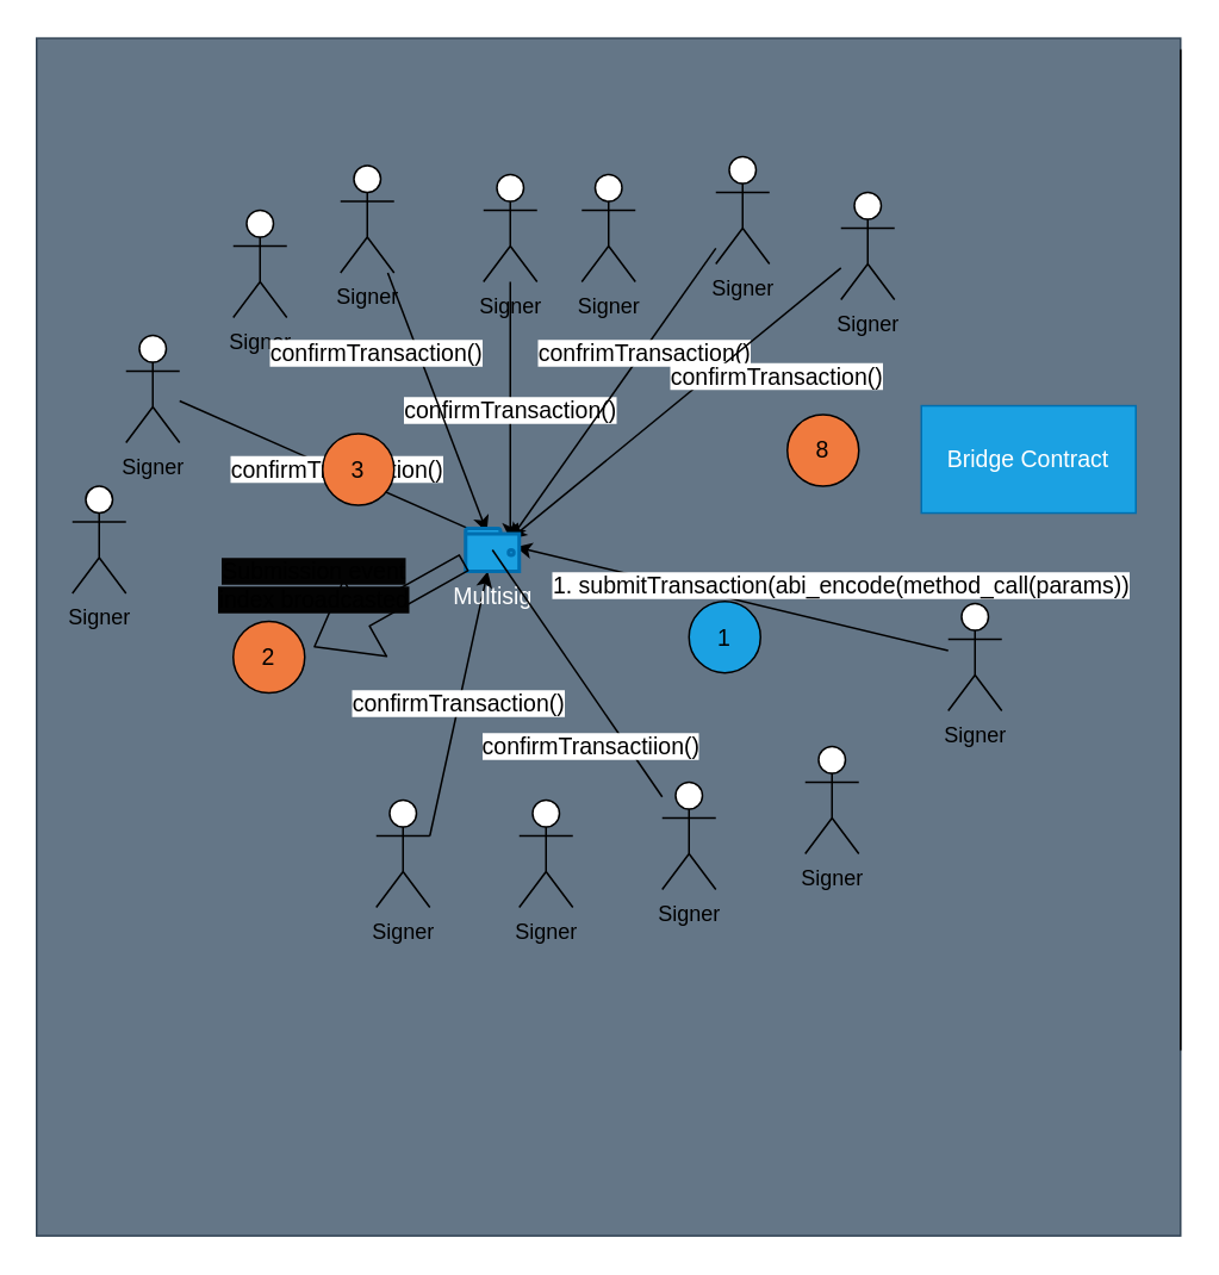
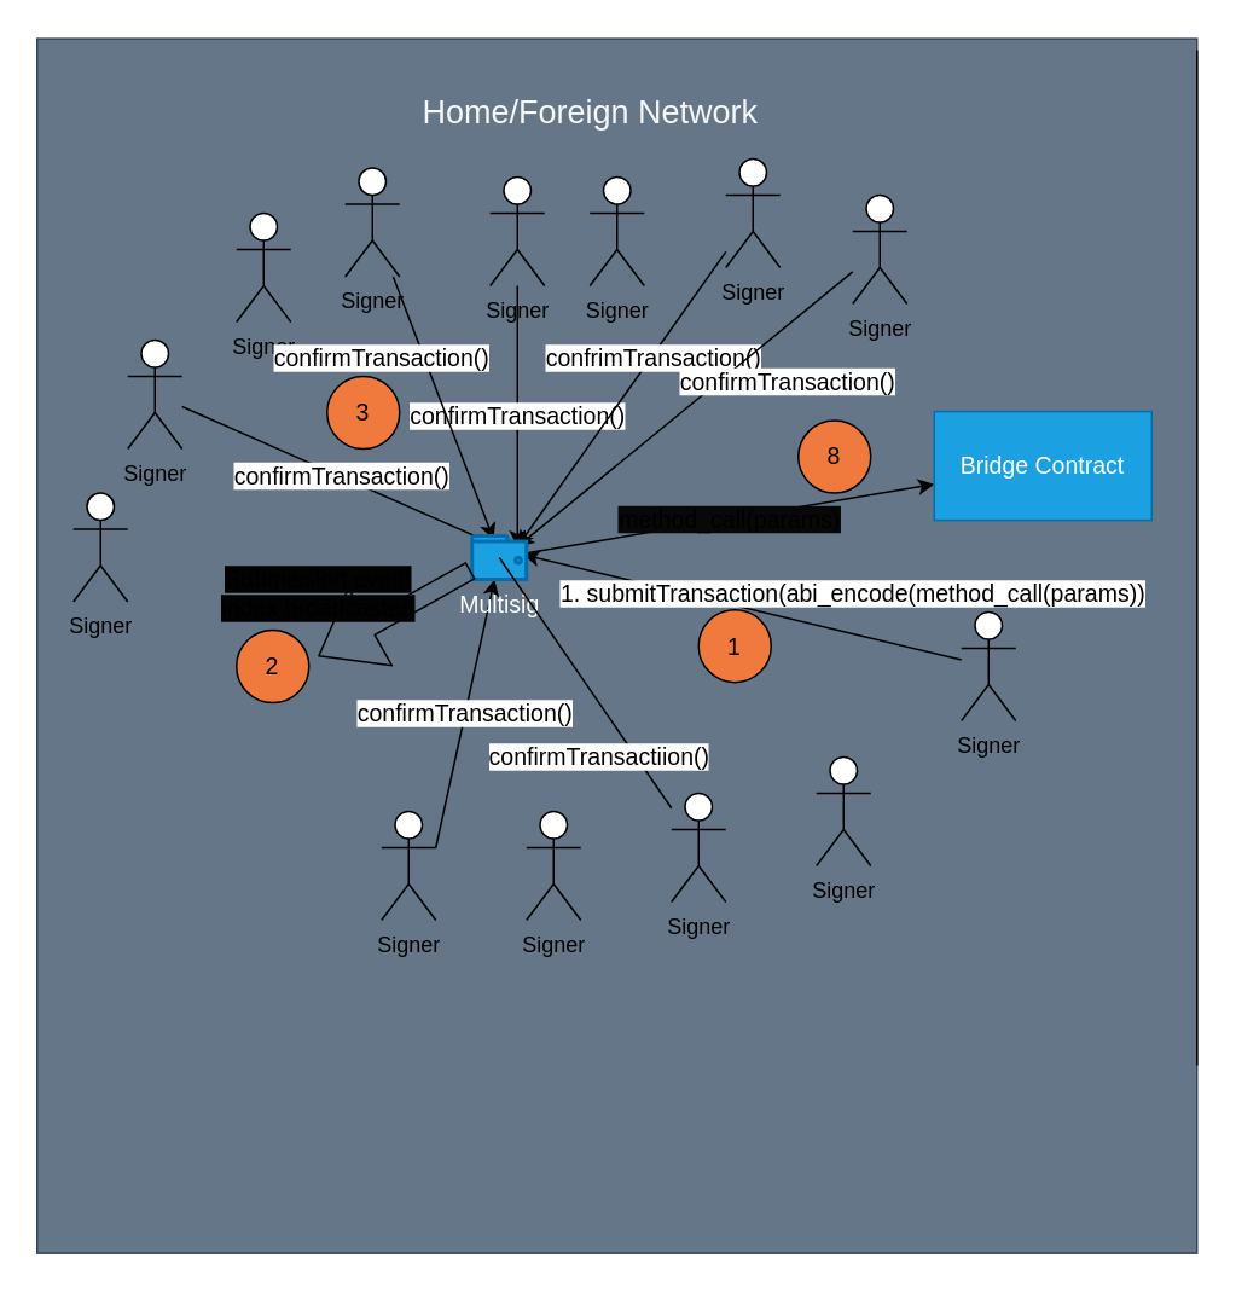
  <mxCell id="0" />
  <mxCell id="1" parent="0" />
  <mxCell id="2" value="" style="rounded=0;whiteSpace=wrap;html=1;labelBackgroundColor=none;fontSize=18;direction=south;fillColor=#647687;strokeColor=#314354;fontColor=#ffffff;" parent="1" vertex="1"><mxGeometry x="20" y="20.75" width="640" height="670" as="geometry" /></mxCell>
  <mxCell id="3" value="" style="endArrow=none;html=1;labelBackgroundColor=#FFFFFF;fontSize=18;fontColor=#F7F7F7;" parent="1" edge="1"><mxGeometry width="50" height="50" relative="1" as="geometry"><mxPoint x="660" y="27" as="sourcePoint" /><mxPoint x="660" y="587" as="targetPoint" /></mxGeometry></mxCell>
+ <mxCell id="4" value="Home/Foreign Network" style="text;html=1;align=center;verticalAlign=middle;resizable=0;points=[];autosize=1;strokeColor=none;fillColor=none;fontSize=18;fontColor=#F7F7F7;" parent="1" vertex="1"><mxGeometry x="225" y="47" width="200" height="30" as="geometry" /></mxCell>
  <mxCell id="5" value="confirmTransaction()" style="edgeStyle=none;html=1;fontSize=13;startArrow=none;exitX=1;exitY=0.333;exitDx=0;exitDy=0;exitPerimeter=0;" edge="1" parent="1" source="6" target="27"><mxGeometry relative="1" as="geometry"><mxPoint x="290" y="310.333" as="targetPoint" /></mxGeometry></mxCell>
  <mxCell id="6" value="Signer" style="shape=umlActor;verticalLabelPosition=bottom;verticalAlign=top;html=1;outlineConnect=0;" vertex="1" parent="1"><mxGeometry x="210" y="447" width="30" height="60" as="geometry" /></mxCell>
  <mxCell id="7" value="1. submitTransaction(abi_encode(method_call(params))" style="edgeStyle=none;html=1;entryX=0.937;entryY=0.431;entryDx=0;entryDy=0;entryPerimeter=0;fontSize=13;" edge="1" parent="1" source="8" target="27"><mxGeometry x="-0.463" y="-21" relative="1" as="geometry"><mxPoint as="offset" /></mxGeometry></mxCell>
  <mxCell id="8" value="Signer" style="shape=umlActor;verticalLabelPosition=bottom;verticalAlign=top;html=1;outlineConnect=0;" vertex="1" parent="1"><mxGeometry x="530" y="337" width="30" height="60" as="geometry" /></mxCell>
  <mxCell id="9" value="Signer" style="shape=umlActor;verticalLabelPosition=bottom;verticalAlign=top;html=1;outlineConnect=0;" vertex="1" parent="1"><mxGeometry x="40" y="271.38" width="30" height="60" as="geometry" /></mxCell>
  <mxCell id="10" value="Signer" style="shape=umlActor;verticalLabelPosition=bottom;verticalAlign=top;html=1;outlineConnect=0;" vertex="1" parent="1"><mxGeometry x="290" y="447" width="30" height="60" as="geometry" /></mxCell>
  <mxCell id="11" value="confirmTransaction()" style="edgeStyle=none;html=1;entryX=0.75;entryY=0.1;entryDx=0;entryDy=0;entryPerimeter=0;fontSize=13;" edge="1" parent="1" source="12"><mxGeometry relative="1" as="geometry"><mxPoint x="285" y="301" as="targetPoint" /></mxGeometry></mxCell>
  <mxCell id="12" value="Signer" style="shape=umlActor;verticalLabelPosition=bottom;verticalAlign=top;html=1;outlineConnect=0;" vertex="1" parent="1"><mxGeometry x="270" y="97" width="30" height="60" as="geometry" /></mxCell>
  <mxCell id="13" value="Signer" style="shape=umlActor;verticalLabelPosition=bottom;verticalAlign=top;html=1;outlineConnect=0;" vertex="1" parent="1"><mxGeometry x="370" y="437" width="30" height="60" as="geometry" /></mxCell>
  <mxCell id="14" value="Signer" style="shape=umlActor;verticalLabelPosition=bottom;verticalAlign=top;html=1;outlineConnect=0;" vertex="1" parent="1"><mxGeometry x="450" y="417" width="30" height="60" as="geometry" /></mxCell>
  <mxCell id="15" value="confirmTransaction()" style="edgeStyle=none;html=1;entryX=0.25;entryY=0.1;entryDx=0;entryDy=0;entryPerimeter=0;fontSize=13;" edge="1" parent="1" source="16"><mxGeometry relative="1" as="geometry"><mxPoint x="275" y="301" as="targetPoint" /></mxGeometry></mxCell>
  <mxCell id="16" value="Signer" style="shape=umlActor;verticalLabelPosition=bottom;verticalAlign=top;html=1;outlineConnect=0;" vertex="1" parent="1"><mxGeometry x="70" y="187" width="30" height="60" as="geometry" /></mxCell>
  <mxCell id="17" value="Signer" style="shape=umlActor;verticalLabelPosition=bottom;verticalAlign=top;html=1;outlineConnect=0;" vertex="1" parent="1"><mxGeometry x="130" y="117" width="30" height="60" as="geometry" /></mxCell>
  <mxCell id="18" value="confirmTransaction()" style="edgeStyle=none;html=1;fontSize=13;" edge="1" parent="1" source="19"><mxGeometry x="-0.488" y="-22" relative="1" as="geometry"><mxPoint x="271.875" y="297" as="targetPoint" /><mxPoint as="offset" /></mxGeometry></mxCell>
  <mxCell id="19" value="Signer" style="shape=umlActor;verticalLabelPosition=bottom;verticalAlign=top;html=1;outlineConnect=0;" vertex="1" parent="1"><mxGeometry x="190" y="92" width="30" height="60" as="geometry" /></mxCell>
  <mxCell id="20" value="Signer" style="shape=umlActor;verticalLabelPosition=bottom;verticalAlign=top;html=1;outlineConnect=0;direction=east;" vertex="1" parent="1"><mxGeometry x="325" y="97" width="30" height="60" as="geometry" /></mxCell>
  <mxCell id="21" value="confrimTransaction()" style="edgeStyle=none;html=1;entryX=0.75;entryY=0.1;entryDx=0;entryDy=0;entryPerimeter=0;fontSize=13;" edge="1" parent="1" source="22"><mxGeometry x="-0.287" y="1" relative="1" as="geometry"><mxPoint x="285" y="301" as="targetPoint" /><mxPoint as="offset" /></mxGeometry></mxCell>
  <mxCell id="22" value="Signer" style="shape=umlActor;verticalLabelPosition=bottom;verticalAlign=top;html=1;outlineConnect=0;" vertex="1" parent="1"><mxGeometry x="400" y="87" width="30" height="60" as="geometry" /></mxCell>
  <mxCell id="23" value="confirmTransaction()" style="edgeStyle=none;html=1;entryX=0.75;entryY=0.1;entryDx=0;entryDy=0;entryPerimeter=0;fontSize=13;" edge="1" parent="1" source="24"><mxGeometry x="-0.445" y="24" relative="1" as="geometry"><mxPoint x="285" y="301" as="targetPoint" /><mxPoint as="offset" /></mxGeometry></mxCell>
  <mxCell id="24" value="Signer" style="shape=umlActor;verticalLabelPosition=bottom;verticalAlign=top;html=1;outlineConnect=0;" vertex="1" parent="1"><mxGeometry x="470" y="107" width="30" height="60" as="geometry" /></mxCell>
- <mxCell id="25" value="1" style="ellipse;whiteSpace=wrap;html=1;aspect=fixed;fontSize=13;fillColor=#1ba1e2;" vertex="1" parent="1"><mxGeometry x="385" y="335.75" width="40" height="40" as="geometry" /></mxCell>
+ <mxCell id="25" value="1" style="ellipse;whiteSpace=wrap;html=1;aspect=fixed;fontSize=13;fillColor=#F07A3E;" vertex="1" parent="1"><mxGeometry x="385" y="335.75" width="40" height="40" as="geometry" /></mxCell>
+ <mxCell id="26" value="&lt;span style=&quot;background-color: rgb(8 , 8 , 8)&quot;&gt;method_call(params)&lt;/span&gt;" style="edgeStyle=none;html=1;labelBackgroundColor=none;fontSize=13;" edge="1" parent="1" source="27" target="32"><mxGeometry relative="1" as="geometry" /></mxCell>
  <mxCell id="27" value="Multisig" style="html=1;verticalLabelPosition=bottom;align=center;labelBackgroundColor=none;verticalAlign=top;strokeWidth=2;strokeColor=#006EAF;shadow=0;dashed=0;shape=mxgraph.ios7.icons.wallet;fontSize=13;fillColor=#1ba1e2;fontColor=#ffffff;" vertex="1" parent="1"><mxGeometry x="260" y="295" width="30" height="24" as="geometry" /></mxCell>
  <mxCell id="28" value="confirmTransactiion()" style="edgeStyle=none;html=1;entryX=0.5;entryY=0.5;entryDx=0;entryDy=0;entryPerimeter=0;fontSize=13;endArrow=none;" edge="1" parent="1" source="13" target="27"><mxGeometry x="-0.453" y="17" relative="1" as="geometry"><mxPoint x="380" y="350.696" as="sourcePoint" /><mxPoint x="280" y="317" as="targetPoint" /><mxPoint as="offset" /></mxGeometry></mxCell>
  <mxCell id="29" value="&lt;span style=&quot;background-color: rgb(3 , 3 , 3)&quot;&gt;Submission event&lt;br&gt;index broadcasted&lt;/span&gt;" style="shape=flexArrow;endArrow=classic;html=1;fontSize=13;exitX=-0.023;exitY=0.791;exitDx=0;exitDy=0;exitPerimeter=0;endWidth=38;endSize=10.51;labelBackgroundColor=none;" edge="1" parent="1" source="27"><mxGeometry x="0.652" y="-30" width="50" height="50" relative="1" as="geometry"><mxPoint x="225" y="311.38" as="sourcePoint" /><mxPoint x="175" y="361.38" as="targetPoint" /><mxPoint as="offset" /></mxGeometry></mxCell>
  <mxCell id="30" value="2" style="ellipse;whiteSpace=wrap;html=1;aspect=fixed;fontSize=13;fillColor=#F07A3E;" vertex="1" parent="1"><mxGeometry x="130" y="347" width="40" height="40" as="geometry" /></mxCell>
- <mxCell id="31" value="3" style="ellipse;whiteSpace=wrap;html=1;aspect=fixed;fontSize=13;fillColor=#F07A3E;" vertex="1" parent="1"><mxGeometry x="180" y="242" width="40" height="40" as="geometry" /></mxCell>
+ <mxCell id="31" value="3" style="ellipse;whiteSpace=wrap;html=1;aspect=fixed;fontSize=13;fillColor=#F07A3E;" vertex="1" parent="1"><mxGeometry x="180" y="207" width="40" height="40" as="geometry" /></mxCell>
  <mxCell id="32" value="Bridge Contract" style="rounded=0;whiteSpace=wrap;html=1;labelBackgroundColor=none;fontSize=13;fillColor=#1ba1e2;fontColor=#ffffff;strokeColor=#006EAF;" vertex="1" parent="1"><mxGeometry x="515" y="226.38" width="120" height="60" as="geometry" /></mxCell>
  <mxCell id="33" value="8" style="ellipse;whiteSpace=wrap;html=1;aspect=fixed;fontSize=13;fillColor=#F07A3E;" vertex="1" parent="1"><mxGeometry x="440" y="231.38" width="40" height="40" as="geometry" /></mxCell>
